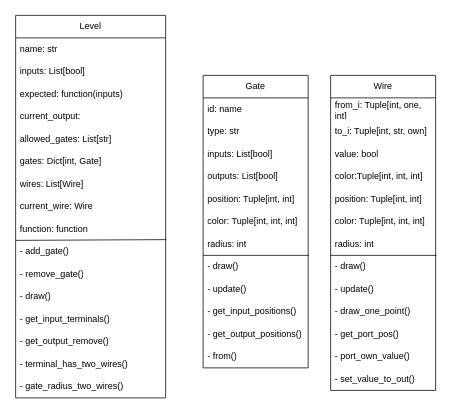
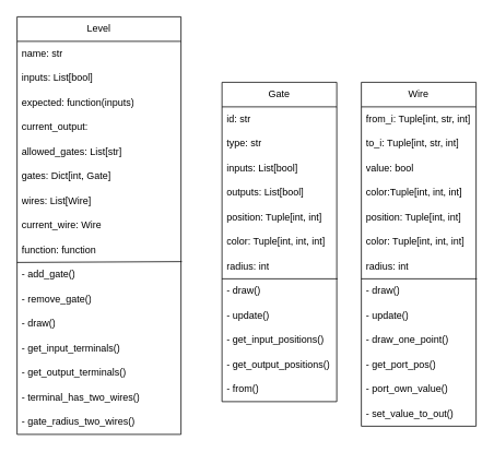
  <mxCell id="0" />
  <mxCell id="1" parent="0" />
  <mxCell id="2" value="Level" style="swimlane;fontStyle=0;childLayout=stackLayout;horizontal=1;startSize=30;horizontalStack=0;resizeParent=1;resizeParentMax=0;resizeLast=0;collapsible=1;marginBottom=0;whiteSpace=wrap;html=1;" vertex="1" parent="1"><mxGeometry x="20" y="20" width="200" height="510" as="geometry" /></mxCell>
  <mxCell id="3" value="name: str" style="text;strokeColor=none;fillColor=none;align=left;verticalAlign=middle;spacingLeft=4;spacingRight=4;overflow=hidden;points=[[0,0.5],[1,0.5]];portConstraint=eastwest;rotatable=0;whiteSpace=wrap;html=1;" vertex="1" parent="2"><mxGeometry y="30" width="200" height="30" as="geometry" /></mxCell>
  <mxCell id="4" value="inputs: List[bool]" style="text;strokeColor=none;fillColor=none;align=left;verticalAlign=middle;spacingLeft=4;spacingRight=4;overflow=hidden;points=[[0,0.5],[1,0.5]];portConstraint=eastwest;rotatable=0;whiteSpace=wrap;html=1;" vertex="1" parent="2"><mxGeometry y="60" width="200" height="30" as="geometry" /></mxCell>
  <mxCell id="5" value="expected: function(inputs)" style="text;strokeColor=none;fillColor=none;align=left;verticalAlign=middle;spacingLeft=4;spacingRight=4;overflow=hidden;points=[[0,0.5],[1,0.5]];portConstraint=eastwest;rotatable=0;whiteSpace=wrap;html=1;" vertex="1" parent="2"><mxGeometry y="90" width="200" height="30" as="geometry" /></mxCell>
  <mxCell id="6" value="current_output: " style="text;strokeColor=none;fillColor=none;align=left;verticalAlign=middle;spacingLeft=4;spacingRight=4;overflow=hidden;points=[[0,0.5],[1,0.5]];portConstraint=eastwest;rotatable=0;whiteSpace=wrap;html=1;" vertex="1" parent="2"><mxGeometry y="120" width="200" height="30" as="geometry" /></mxCell>
  <mxCell id="7" value="allowed_gates: List[str]" style="text;strokeColor=none;fillColor=none;align=left;verticalAlign=middle;spacingLeft=4;spacingRight=4;overflow=hidden;points=[[0,0.5],[1,0.5]];portConstraint=eastwest;rotatable=0;whiteSpace=wrap;html=1;" vertex="1" parent="2"><mxGeometry y="150" width="200" height="30" as="geometry" /></mxCell>
  <mxCell id="8" value="gates: Dict[int, Gate]" style="text;strokeColor=none;fillColor=none;align=left;verticalAlign=middle;spacingLeft=4;spacingRight=4;overflow=hidden;points=[[0,0.5],[1,0.5]];portConstraint=eastwest;rotatable=0;whiteSpace=wrap;html=1;" vertex="1" parent="2"><mxGeometry y="180" width="200" height="30" as="geometry" /></mxCell>
  <mxCell id="9" value="wires: List[Wire]" style="text;strokeColor=none;fillColor=none;align=left;verticalAlign=middle;spacingLeft=4;spacingRight=4;overflow=hidden;points=[[0,0.5],[1,0.5]];portConstraint=eastwest;rotatable=0;whiteSpace=wrap;html=1;" vertex="1" parent="2"><mxGeometry y="210" width="200" height="30" as="geometry" /></mxCell>
  <mxCell id="10" value="current_wire: Wire" style="text;strokeColor=none;fillColor=none;align=left;verticalAlign=middle;spacingLeft=4;spacingRight=4;overflow=hidden;points=[[0,0.5],[1,0.5]];portConstraint=eastwest;rotatable=0;whiteSpace=wrap;html=1;" vertex="1" parent="2"><mxGeometry y="240" width="200" height="30" as="geometry" /></mxCell>
  <mxCell id="11" value="function: function" style="text;strokeColor=none;fillColor=none;align=left;verticalAlign=middle;spacingLeft=4;spacingRight=4;overflow=hidden;points=[[0,0.5],[1,0.5]];portConstraint=eastwest;rotatable=0;whiteSpace=wrap;html=1;" vertex="1" parent="2"><mxGeometry y="270" width="200" height="30" as="geometry" /></mxCell>
  <mxCell id="12" value="" style="endArrow=none;html=1;rounded=0;exitX=0;exitY=1;exitDx=0;exitDy=0;exitPerimeter=0;entryX=1.005;entryY=0.967;entryDx=0;entryDy=0;entryPerimeter=0;" edge="1" parent="2" source="11" target="11"><mxGeometry width="50" height="50" relative="1" as="geometry"><mxPoint x="110" y="270" as="sourcePoint" /><mxPoint x="160" y="220" as="targetPoint" /></mxGeometry></mxCell>
  <mxCell id="13" value="- add_gate()" style="text;strokeColor=none;fillColor=none;align=left;verticalAlign=middle;spacingLeft=4;spacingRight=4;overflow=hidden;points=[[0,0.5],[1,0.5]];portConstraint=eastwest;rotatable=0;whiteSpace=wrap;html=1;" vertex="1" parent="2"><mxGeometry y="300" width="200" height="30" as="geometry" /></mxCell>
  <mxCell id="14" value="- remove_gate()" style="text;strokeColor=none;fillColor=none;align=left;verticalAlign=middle;spacingLeft=4;spacingRight=4;overflow=hidden;points=[[0,0.5],[1,0.5]];portConstraint=eastwest;rotatable=0;whiteSpace=wrap;html=1;" vertex="1" parent="2"><mxGeometry y="330" width="200" height="30" as="geometry" /></mxCell>
  <mxCell id="15" value="- draw()" style="text;strokeColor=none;fillColor=none;align=left;verticalAlign=middle;spacingLeft=4;spacingRight=4;overflow=hidden;points=[[0,0.5],[1,0.5]];portConstraint=eastwest;rotatable=0;whiteSpace=wrap;html=1;" vertex="1" parent="2"><mxGeometry y="360" width="200" height="30" as="geometry" /></mxCell>
  <mxCell id="16" value="- get_input_terminals()" style="text;strokeColor=none;fillColor=none;align=left;verticalAlign=middle;spacingLeft=4;spacingRight=4;overflow=hidden;points=[[0,0.5],[1,0.5]];portConstraint=eastwest;rotatable=0;whiteSpace=wrap;html=1;" vertex="1" parent="2"><mxGeometry y="390" width="200" height="30" as="geometry" /></mxCell>
- <mxCell id="17" value="- get_output_remove()" style="text;strokeColor=none;fillColor=none;align=left;verticalAlign=middle;spacingLeft=4;spacingRight=4;overflow=hidden;points=[[0,0.5],[1,0.5]];portConstraint=eastwest;rotatable=0;whiteSpace=wrap;html=1;" vertex="1" parent="2"><mxGeometry y="420" width="200" height="30" as="geometry" /></mxCell>
+ <mxCell id="17" value="- get_output_terminals()" style="text;strokeColor=none;fillColor=none;align=left;verticalAlign=middle;spacingLeft=4;spacingRight=4;overflow=hidden;points=[[0,0.5],[1,0.5]];portConstraint=eastwest;rotatable=0;whiteSpace=wrap;html=1;" vertex="1" parent="2"><mxGeometry y="420" width="200" height="30" as="geometry" /></mxCell>
  <mxCell id="18" value="- terminal_has_two_wires()" style="text;strokeColor=none;fillColor=none;align=left;verticalAlign=middle;spacingLeft=4;spacingRight=4;overflow=hidden;points=[[0,0.5],[1,0.5]];portConstraint=eastwest;rotatable=0;whiteSpace=wrap;html=1;" vertex="1" parent="2"><mxGeometry y="450" width="200" height="30" as="geometry" /></mxCell>
  <mxCell id="19" value="- gate_radius_two_wires()" style="text;strokeColor=none;fillColor=none;align=left;verticalAlign=middle;spacingLeft=4;spacingRight=4;overflow=hidden;points=[[0,0.5],[1,0.5]];portConstraint=eastwest;rotatable=0;whiteSpace=wrap;html=1;" vertex="1" parent="2"><mxGeometry y="480" width="200" height="30" as="geometry" /></mxCell>
  <mxCell id="20" value="Gate" style="swimlane;fontStyle=0;childLayout=stackLayout;horizontal=1;startSize=30;horizontalStack=0;resizeParent=1;resizeParentMax=0;resizeLast=0;collapsible=1;marginBottom=0;whiteSpace=wrap;html=1;" vertex="1" parent="1"><mxGeometry x="270" y="100" width="140" height="390" as="geometry" /></mxCell>
- <mxCell id="21" value="id: name&lt;span style=&quot;white-space: pre;&quot;&gt;&#09;&lt;/span&gt;" style="text;strokeColor=none;fillColor=none;align=left;verticalAlign=middle;spacingLeft=4;spacingRight=4;overflow=hidden;points=[[0,0.5],[1,0.5]];portConstraint=eastwest;rotatable=0;whiteSpace=wrap;html=1;" vertex="1" parent="20"><mxGeometry y="30" width="140" height="30" as="geometry" /></mxCell>
+ <mxCell id="21" value="id: str&lt;span style=&quot;white-space: pre;&quot;&gt;&#09;&lt;/span&gt;" style="text;strokeColor=none;fillColor=none;align=left;verticalAlign=middle;spacingLeft=4;spacingRight=4;overflow=hidden;points=[[0,0.5],[1,0.5]];portConstraint=eastwest;rotatable=0;whiteSpace=wrap;html=1;" vertex="1" parent="20"><mxGeometry y="30" width="140" height="30" as="geometry" /></mxCell>
  <mxCell id="22" value="type: str" style="text;strokeColor=none;fillColor=none;align=left;verticalAlign=middle;spacingLeft=4;spacingRight=4;overflow=hidden;points=[[0,0.5],[1,0.5]];portConstraint=eastwest;rotatable=0;whiteSpace=wrap;html=1;" vertex="1" parent="20"><mxGeometry y="60" width="140" height="30" as="geometry" /></mxCell>
  <mxCell id="23" value="inputs: List[bool]" style="text;strokeColor=none;fillColor=none;align=left;verticalAlign=middle;spacingLeft=4;spacingRight=4;overflow=hidden;points=[[0,0.5],[1,0.5]];portConstraint=eastwest;rotatable=0;whiteSpace=wrap;html=1;" vertex="1" parent="20"><mxGeometry y="90" width="140" height="30" as="geometry" /></mxCell>
  <mxCell id="24" value="outputs: List[bool]" style="text;strokeColor=none;fillColor=none;align=left;verticalAlign=middle;spacingLeft=4;spacingRight=4;overflow=hidden;points=[[0,0.5],[1,0.5]];portConstraint=eastwest;rotatable=0;whiteSpace=wrap;html=1;" vertex="1" parent="20"><mxGeometry y="120" width="140" height="30" as="geometry" /></mxCell>
  <mxCell id="25" value="position: Tuple[int, int]" style="text;strokeColor=none;fillColor=none;align=left;verticalAlign=middle;spacingLeft=4;spacingRight=4;overflow=hidden;points=[[0,0.5],[1,0.5]];portConstraint=eastwest;rotatable=0;whiteSpace=wrap;html=1;" vertex="1" parent="20"><mxGeometry y="150" width="140" height="30" as="geometry" /></mxCell>
  <mxCell id="26" value="color: Tuple[int, int, int]" style="text;strokeColor=none;fillColor=none;align=left;verticalAlign=middle;spacingLeft=4;spacingRight=4;overflow=hidden;points=[[0,0.5],[1,0.5]];portConstraint=eastwest;rotatable=0;whiteSpace=wrap;html=1;" vertex="1" parent="20"><mxGeometry y="180" width="140" height="30" as="geometry" /></mxCell>
  <mxCell id="27" value="radius: int" style="text;strokeColor=none;fillColor=none;align=left;verticalAlign=middle;spacingLeft=4;spacingRight=4;overflow=hidden;points=[[0,0.5],[1,0.5]];portConstraint=eastwest;rotatable=0;whiteSpace=wrap;html=1;" vertex="1" parent="20"><mxGeometry y="210" width="140" height="30" as="geometry" /></mxCell>
  <mxCell id="28" value="- draw()" style="text;strokeColor=none;fillColor=none;align=left;verticalAlign=middle;spacingLeft=4;spacingRight=4;overflow=hidden;points=[[0,0.5],[1,0.5]];portConstraint=eastwest;rotatable=0;whiteSpace=wrap;html=1;" vertex="1" parent="20"><mxGeometry y="240" width="140" height="30" as="geometry" /></mxCell>
  <mxCell id="29" value="" style="endArrow=none;html=1;rounded=0;exitX=0;exitY=0;exitDx=0;exitDy=0;exitPerimeter=0;entryX=1.007;entryY=1;entryDx=0;entryDy=0;entryPerimeter=0;" edge="1" parent="20" source="28" target="27"><mxGeometry width="50" height="50" relative="1" as="geometry"><mxPoint x="260" y="210" as="sourcePoint" /><mxPoint x="310" y="160" as="targetPoint" /></mxGeometry></mxCell>
  <mxCell id="30" value="- update()" style="text;strokeColor=none;fillColor=none;align=left;verticalAlign=middle;spacingLeft=4;spacingRight=4;overflow=hidden;points=[[0,0.5],[1,0.5]];portConstraint=eastwest;rotatable=0;whiteSpace=wrap;html=1;" vertex="1" parent="20"><mxGeometry y="270" width="140" height="30" as="geometry" /></mxCell>
  <mxCell id="31" value="- get_input_positions()" style="text;strokeColor=none;fillColor=none;align=left;verticalAlign=middle;spacingLeft=4;spacingRight=4;overflow=hidden;points=[[0,0.5],[1,0.5]];portConstraint=eastwest;rotatable=0;whiteSpace=wrap;html=1;" vertex="1" parent="20"><mxGeometry y="300" width="140" height="30" as="geometry" /></mxCell>
  <mxCell id="32" value="- get_output_positions()" style="text;strokeColor=none;fillColor=none;align=left;verticalAlign=middle;spacingLeft=4;spacingRight=4;overflow=hidden;points=[[0,0.5],[1,0.5]];portConstraint=eastwest;rotatable=0;whiteSpace=wrap;html=1;" vertex="1" parent="20"><mxGeometry y="330" width="140" height="30" as="geometry" /></mxCell>
  <mxCell id="33" value="- from()" style="text;strokeColor=none;fillColor=none;align=left;verticalAlign=middle;spacingLeft=4;spacingRight=4;overflow=hidden;points=[[0,0.5],[1,0.5]];portConstraint=eastwest;rotatable=0;whiteSpace=wrap;html=1;" vertex="1" parent="20"><mxGeometry y="360" width="140" height="30" as="geometry" /></mxCell>
  <mxCell id="34" value="Wire" style="swimlane;fontStyle=0;childLayout=stackLayout;horizontal=1;startSize=30;horizontalStack=0;resizeParent=1;resizeParentMax=0;resizeLast=0;collapsible=1;marginBottom=0;whiteSpace=wrap;html=1;" vertex="1" parent="1"><mxGeometry x="440" y="100" width="140" height="420" as="geometry" /></mxCell>
- <mxCell id="35" value="from_i: Tuple[int, one, int]" style="text;strokeColor=none;fillColor=none;align=left;verticalAlign=middle;spacingLeft=4;spacingRight=4;overflow=hidden;points=[[0,0.5],[1,0.5]];portConstraint=eastwest;rotatable=0;whiteSpace=wrap;html=1;" vertex="1" parent="34"><mxGeometry y="30" width="140" height="30" as="geometry" /></mxCell>
- <mxCell id="36" value="to_i: Tuple[int, str, own]" style="text;strokeColor=none;fillColor=none;align=left;verticalAlign=middle;spacingLeft=4;spacingRight=4;overflow=hidden;points=[[0,0.5],[1,0.5]];portConstraint=eastwest;rotatable=0;whiteSpace=wrap;html=1;" vertex="1" parent="34"><mxGeometry y="60" width="140" height="30" as="geometry" /></mxCell>
+ <mxCell id="35" value="from_i: Tuple[int, str, int]" style="text;strokeColor=none;fillColor=none;align=left;verticalAlign=middle;spacingLeft=4;spacingRight=4;overflow=hidden;points=[[0,0.5],[1,0.5]];portConstraint=eastwest;rotatable=0;whiteSpace=wrap;html=1;" vertex="1" parent="34"><mxGeometry y="30" width="140" height="30" as="geometry" /></mxCell>
+ <mxCell id="36" value="to_i: Tuple[int, str, int]" style="text;strokeColor=none;fillColor=none;align=left;verticalAlign=middle;spacingLeft=4;spacingRight=4;overflow=hidden;points=[[0,0.5],[1,0.5]];portConstraint=eastwest;rotatable=0;whiteSpace=wrap;html=1;" vertex="1" parent="34"><mxGeometry y="60" width="140" height="30" as="geometry" /></mxCell>
  <mxCell id="37" value="value: bool" style="text;strokeColor=none;fillColor=none;align=left;verticalAlign=middle;spacingLeft=4;spacingRight=4;overflow=hidden;points=[[0,0.5],[1,0.5]];portConstraint=eastwest;rotatable=0;whiteSpace=wrap;html=1;" vertex="1" parent="34"><mxGeometry y="90" width="140" height="30" as="geometry" /></mxCell>
  <mxCell id="38" value="color:Tuple[int, int, int]" style="text;strokeColor=none;fillColor=none;align=left;verticalAlign=middle;spacingLeft=4;spacingRight=4;overflow=hidden;points=[[0,0.5],[1,0.5]];portConstraint=eastwest;rotatable=0;whiteSpace=wrap;html=1;" vertex="1" parent="34"><mxGeometry y="120" width="140" height="30" as="geometry" /></mxCell>
  <mxCell id="39" value="position: Tuple[int, int]" style="text;strokeColor=none;fillColor=none;align=left;verticalAlign=middle;spacingLeft=4;spacingRight=4;overflow=hidden;points=[[0,0.5],[1,0.5]];portConstraint=eastwest;rotatable=0;whiteSpace=wrap;html=1;" vertex="1" parent="34"><mxGeometry y="150" width="140" height="30" as="geometry" /></mxCell>
  <mxCell id="40" value="color: Tuple[int, int, int]" style="text;strokeColor=none;fillColor=none;align=left;verticalAlign=middle;spacingLeft=4;spacingRight=4;overflow=hidden;points=[[0,0.5],[1,0.5]];portConstraint=eastwest;rotatable=0;whiteSpace=wrap;html=1;" vertex="1" parent="34"><mxGeometry y="180" width="140" height="30" as="geometry" /></mxCell>
  <mxCell id="41" value="radius: int" style="text;strokeColor=none;fillColor=none;align=left;verticalAlign=middle;spacingLeft=4;spacingRight=4;overflow=hidden;points=[[0,0.5],[1,0.5]];portConstraint=eastwest;rotatable=0;whiteSpace=wrap;html=1;" vertex="1" parent="34"><mxGeometry y="210" width="140" height="30" as="geometry" /></mxCell>
  <mxCell id="42" value="- draw()" style="text;strokeColor=none;fillColor=none;align=left;verticalAlign=middle;spacingLeft=4;spacingRight=4;overflow=hidden;points=[[0,0.5],[1,0.5]];portConstraint=eastwest;rotatable=0;whiteSpace=wrap;html=1;" vertex="1" parent="34"><mxGeometry y="240" width="140" height="30" as="geometry" /></mxCell>
  <mxCell id="43" value="" style="endArrow=none;html=1;rounded=0;exitX=0;exitY=0;exitDx=0;exitDy=0;exitPerimeter=0;entryX=1.007;entryY=1;entryDx=0;entryDy=0;entryPerimeter=0;" edge="1" parent="34" source="42" target="41"><mxGeometry width="50" height="50" relative="1" as="geometry"><mxPoint x="260" y="210" as="sourcePoint" /><mxPoint x="310" y="160" as="targetPoint" /></mxGeometry></mxCell>
  <mxCell id="44" value="- update()" style="text;strokeColor=none;fillColor=none;align=left;verticalAlign=middle;spacingLeft=4;spacingRight=4;overflow=hidden;points=[[0,0.5],[1,0.5]];portConstraint=eastwest;rotatable=0;whiteSpace=wrap;html=1;" vertex="1" parent="34"><mxGeometry y="270" width="140" height="30" as="geometry" /></mxCell>
  <mxCell id="45" value="- draw_one_point()" style="text;strokeColor=none;fillColor=none;align=left;verticalAlign=middle;spacingLeft=4;spacingRight=4;overflow=hidden;points=[[0,0.5],[1,0.5]];portConstraint=eastwest;rotatable=0;whiteSpace=wrap;html=1;" vertex="1" parent="34"><mxGeometry y="300" width="140" height="30" as="geometry" /></mxCell>
  <mxCell id="46" value="- get_port_pos()" style="text;strokeColor=none;fillColor=none;align=left;verticalAlign=middle;spacingLeft=4;spacingRight=4;overflow=hidden;points=[[0,0.5],[1,0.5]];portConstraint=eastwest;rotatable=0;whiteSpace=wrap;html=1;" vertex="1" parent="34"><mxGeometry y="330" width="140" height="30" as="geometry" /></mxCell>
  <mxCell id="47" value="- port_own_value()" style="text;strokeColor=none;fillColor=none;align=left;verticalAlign=middle;spacingLeft=4;spacingRight=4;overflow=hidden;points=[[0,0.5],[1,0.5]];portConstraint=eastwest;rotatable=0;whiteSpace=wrap;html=1;" vertex="1" parent="34"><mxGeometry y="360" width="140" height="30" as="geometry" /></mxCell>
  <mxCell id="48" value="- set_value_to_out()" style="text;strokeColor=none;fillColor=none;align=left;verticalAlign=middle;spacingLeft=4;spacingRight=4;overflow=hidden;points=[[0,0.5],[1,0.5]];portConstraint=eastwest;rotatable=0;whiteSpace=wrap;html=1;" vertex="1" parent="34"><mxGeometry y="390" width="140" height="30" as="geometry" /></mxCell>
